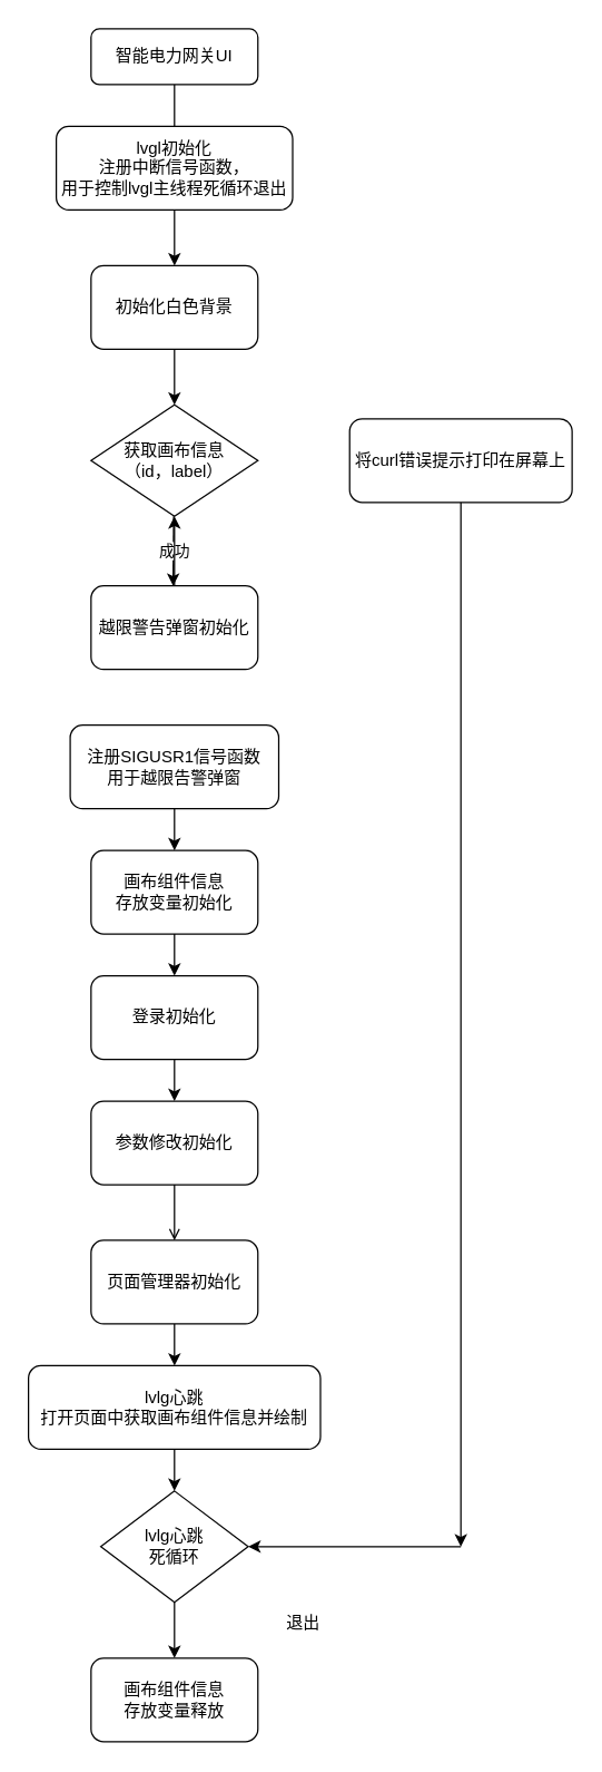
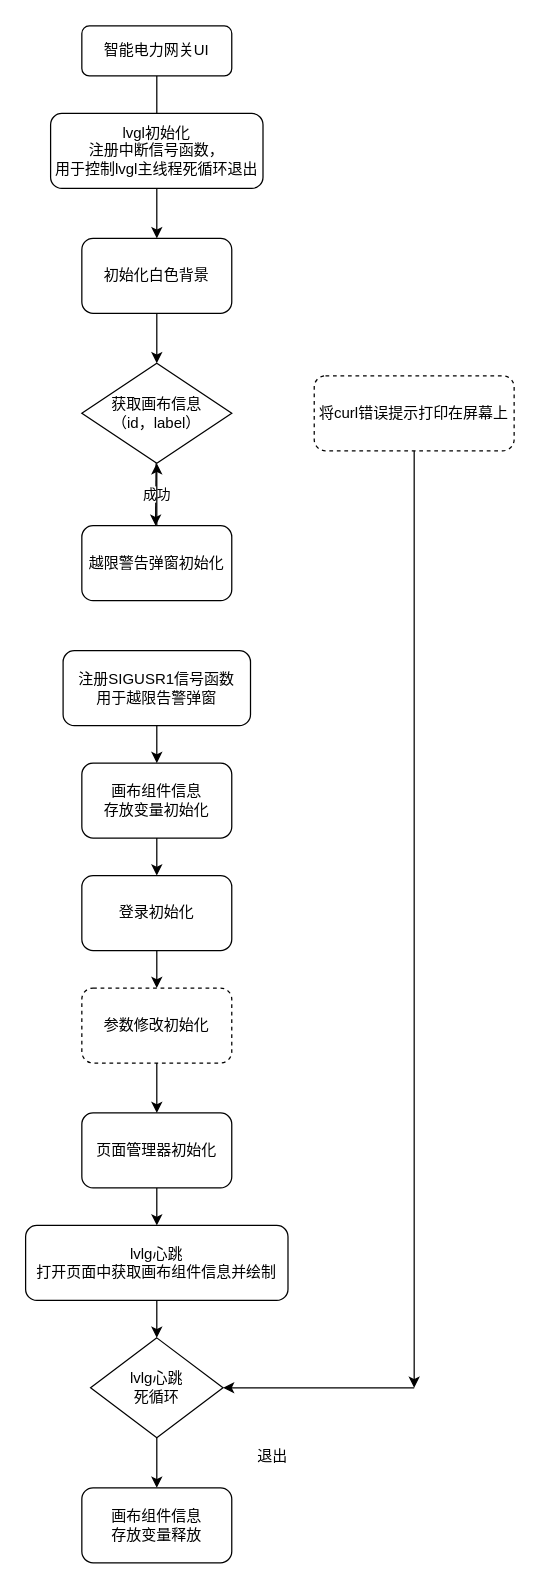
  <mxCell id="0" />
  <mxCell id="1" parent="0" />
  <mxCell id="2" value="" style="rounded=0;html=1;jettySize=auto;orthogonalLoop=1;fontSize=11;endArrow=block;endFill=0;endSize=8;strokeWidth=1;shadow=0;labelBackgroundColor=none;edgeStyle=orthogonalEdgeStyle;" parent="1" source="3" edge="1"><mxGeometry relative="1" as="geometry"><mxPoint x="125" y="110" as="targetPoint" /></mxGeometry></mxCell>
  <mxCell id="3" value="智能电力网关UI" style="rounded=1;whiteSpace=wrap;html=1;fontSize=12;glass=0;strokeWidth=1;shadow=0;" parent="1" vertex="1"><mxGeometry x="65" y="20" width="120" height="40" as="geometry" /></mxCell>
  <mxCell id="4" value="" style="edgeStyle=orthogonalEdgeStyle;rounded=0;orthogonalLoop=1;jettySize=auto;html=1;" edge="1" parent="1" source="5" target="7"><mxGeometry relative="1" as="geometry" /></mxCell>
  <mxCell id="5" value="lvgl初始化&lt;br&gt;注册中断信号函数，&lt;br&gt;用于控制lvgl主线程死循环退出" style="rounded=1;whiteSpace=wrap;html=1;" vertex="1" parent="1"><mxGeometry x="40" y="90" width="170" height="60" as="geometry" /></mxCell>
  <mxCell id="6" value="" style="edgeStyle=orthogonalEdgeStyle;rounded=0;orthogonalLoop=1;jettySize=auto;html=1;" edge="1" parent="1" source="7" target="8"><mxGeometry relative="1" as="geometry" /></mxCell>
  <mxCell id="7" value="初始化白色背景" style="rounded=1;whiteSpace=wrap;html=1;" vertex="1" parent="1"><mxGeometry x="65" y="190" width="120" height="60" as="geometry" /></mxCell>
  <mxCell id="8" value="获取画布信息&lt;br style=&quot;border-color: var(--border-color);&quot;&gt;（id，label）" style="rhombus;whiteSpace=wrap;html=1;" vertex="1" parent="1"><mxGeometry x="65" y="290" width="120" height="80" as="geometry" /></mxCell>
  <mxCell id="9" value="" style="edgeStyle=orthogonalEdgeStyle;rounded=0;orthogonalLoop=1;jettySize=auto;html=1;" edge="1" parent="1" source="10" target="14"><mxGeometry relative="1" as="geometry" /></mxCell>
  <mxCell id="10" value="注册SIGUSR1信号函数&lt;br&gt;用于越限告警弹窗" style="rounded=1;whiteSpace=wrap;html=1;" vertex="1" parent="1"><mxGeometry x="50" y="520" width="150" height="60" as="geometry" /></mxCell>
  <mxCell id="11" value="" style="endArrow=classic;html=1;rounded=0;" edge="1" parent="1"><mxGeometry relative="1" as="geometry"><mxPoint x="124.47" y="370" as="sourcePoint" /><mxPoint x="124" y="420" as="targetPoint" /></mxGeometry></mxCell>
  <mxCell id="12" value="成功" style="edgeLabel;resizable=0;html=1;align=center;verticalAlign=middle;" connectable="0" vertex="1" parent="11"><mxGeometry relative="1" as="geometry" /></mxCell>
  <mxCell id="13" value="" style="edgeStyle=orthogonalEdgeStyle;rounded=0;orthogonalLoop=1;jettySize=auto;html=1;" edge="1" parent="1" source="14" target="18"><mxGeometry relative="1" as="geometry" /></mxCell>
  <mxCell id="14" value="画布组件信息&lt;br&gt;存放变量初始化" style="rounded=1;whiteSpace=wrap;html=1;" vertex="1" parent="1"><mxGeometry x="65" y="610" width="120" height="60" as="geometry" /></mxCell>
  <mxCell id="15" value="" style="edgeStyle=orthogonalEdgeStyle;rounded=0;orthogonalLoop=1;jettySize=auto;html=1;" edge="1" parent="1" source="16" target="8"><mxGeometry relative="1" as="geometry" /></mxCell>
  <mxCell id="16" value="越限警告弹窗初始化" style="rounded=1;whiteSpace=wrap;html=1;" vertex="1" parent="1"><mxGeometry x="65" y="420" width="120" height="60" as="geometry" /></mxCell>
  <mxCell id="17" value="" style="edgeStyle=orthogonalEdgeStyle;rounded=0;orthogonalLoop=1;jettySize=auto;html=1;" edge="1" parent="1" source="18" target="20"><mxGeometry relative="1" as="geometry" /></mxCell>
  <mxCell id="18" value="登录初始化" style="rounded=1;whiteSpace=wrap;html=1;" vertex="1" parent="1"><mxGeometry x="65" y="700" width="120" height="60" as="geometry" /></mxCell>
- <mxCell id="19" value="" style="edgeStyle=orthogonalEdgeStyle;rounded=0;orthogonalLoop=1;jettySize=auto;html=1;endArrow=open;" edge="1" parent="1" source="20" target="22"><mxGeometry relative="1" as="geometry" /></mxCell>
- <mxCell id="20" value="参数修改初始化" style="rounded=1;whiteSpace=wrap;html=1;" vertex="1" parent="1"><mxGeometry x="65" y="790" width="120" height="60" as="geometry" /></mxCell>
+ <mxCell id="19" value="" style="edgeStyle=orthogonalEdgeStyle;rounded=0;orthogonalLoop=1;jettySize=auto;html=1;" edge="1" parent="1" source="20" target="22"><mxGeometry relative="1" as="geometry" /></mxCell>
+ <mxCell id="20" value="参数修改初始化" style="rounded=1;whiteSpace=wrap;html=1;dashed=1;" vertex="1" parent="1"><mxGeometry x="65" y="790" width="120" height="60" as="geometry" /></mxCell>
  <mxCell id="21" value="" style="edgeStyle=orthogonalEdgeStyle;rounded=0;orthogonalLoop=1;jettySize=auto;html=1;" edge="1" parent="1" source="22" target="24"><mxGeometry relative="1" as="geometry" /></mxCell>
  <mxCell id="22" value="页面管理器初始化" style="rounded=1;whiteSpace=wrap;html=1;" vertex="1" parent="1"><mxGeometry x="65" y="890" width="120" height="60" as="geometry" /></mxCell>
  <mxCell id="23" value="" style="edgeStyle=orthogonalEdgeStyle;rounded=0;orthogonalLoop=1;jettySize=auto;html=1;" edge="1" parent="1" source="24" target="26"><mxGeometry relative="1" as="geometry" /></mxCell>
  <mxCell id="24" value="lvlg心跳&lt;br&gt;打开页面中获取画布组件信息并绘制" style="rounded=1;whiteSpace=wrap;html=1;" vertex="1" parent="1"><mxGeometry x="20" y="980" width="210" height="60" as="geometry" /></mxCell>
  <mxCell id="25" value="" style="edgeStyle=orthogonalEdgeStyle;rounded=0;orthogonalLoop=1;jettySize=auto;html=1;" edge="1" parent="1" source="26" target="27"><mxGeometry relative="1" as="geometry" /></mxCell>
  <mxCell id="26" value="lvlg心跳&lt;br&gt;死循环" style="rhombus;whiteSpace=wrap;html=1;" vertex="1" parent="1"><mxGeometry x="72" y="1070" width="106" height="80" as="geometry" /></mxCell>
  <mxCell id="27" value="画布组件信息&lt;br style=&quot;border-color: var(--border-color);&quot;&gt;存放变量释放" style="rounded=1;whiteSpace=wrap;html=1;" vertex="1" parent="1"><mxGeometry x="65" y="1190" width="120" height="60" as="geometry" /></mxCell>
  <mxCell id="28" value="退出" style="text;html=1;strokeColor=none;fillColor=none;align=center;verticalAlign=middle;whiteSpace=wrap;rounded=0;" vertex="1" parent="1"><mxGeometry x="188" y="1150" width="60" height="30" as="geometry" /></mxCell>
  <mxCell id="29" style="edgeStyle=orthogonalEdgeStyle;rounded=0;orthogonalLoop=1;jettySize=auto;html=1;" edge="1" parent="1" source="30"><mxGeometry relative="1" as="geometry"><mxPoint x="331" y="1110" as="targetPoint" /></mxGeometry></mxCell>
- <mxCell id="30" value="将curl错误提示打印在屏幕上" style="rounded=1;whiteSpace=wrap;html=1;" vertex="1" parent="1"><mxGeometry x="251" y="300" width="160" height="60" as="geometry" /></mxCell>
+ <mxCell id="30" value="将curl错误提示打印在屏幕上" style="rounded=1;whiteSpace=wrap;html=1;dashed=1;" vertex="1" parent="1"><mxGeometry x="251" y="300" width="160" height="60" as="geometry" /></mxCell>
  <mxCell id="31" value="" style="endArrow=classic;html=1;rounded=0;" edge="1" parent="1"><mxGeometry width="50" height="50" relative="1" as="geometry"><mxPoint x="331" y="1110" as="sourcePoint" /><mxPoint x="178" y="1110" as="targetPoint" /></mxGeometry></mxCell>
